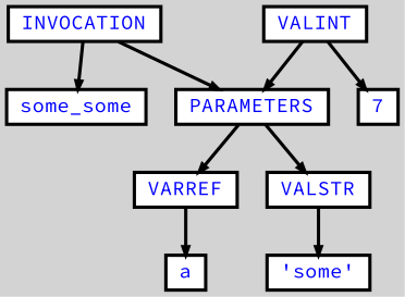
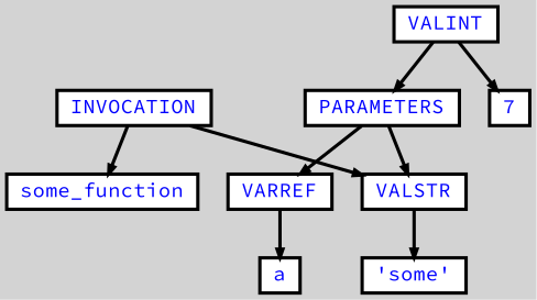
  digraph {
    bgcolor=lightgrey
    fontname="Source Code Pro"
    ordering=out
    ranksep=.4
    node [color=black fillcolor=white fixedsize=false fontcolor=blue fontname="Source Code Pro" fontsize=12 shape=box style="filled, solid, bold"]
    edge [arrowsize=.5 color=black fontname="Source Code Pro" style=bold]
    n1 [height=.25 label=INVOCATION width=.25]
-   n2 [height=.25 label=some_some width=.25]
+   n2 [height=.25 label=some_function width=.25]
    n3 [height=.25 label=PARAMETERS width=.25]
    n4 [height=.25 label=VARREF width=.25]
    n5 [height=.25 label=VALSTR width=.25]
    n6 [height=.25 label=a width=.25]
    n7 [height=.25 label=VALINT width=.25]
    n8 [height=.25 label=7 width=.25]
    n9 [height=.25 label="'some'" width=.25]
    n1 -> n2
-   n1 -> n3
+   n1 -> n5
    n3 -> n4
    n3 -> n5
    n4 -> n6
    n5 -> n9
    n7 -> n3
    n7 -> n8
  }
